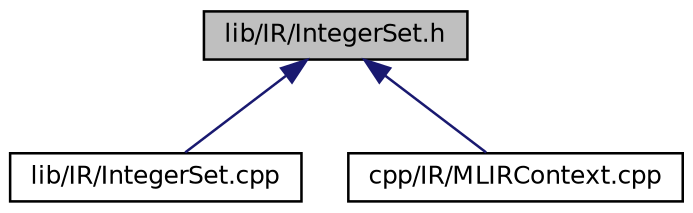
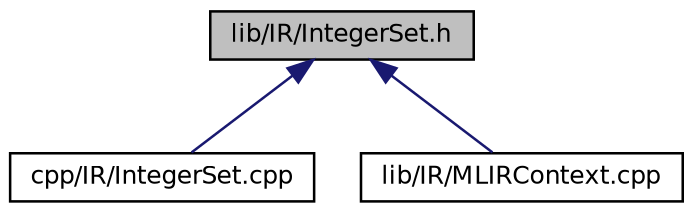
  digraph {
    node [color=black fontname=Helvetica fontsize=10 shape=record]
    edge [color=midnightblue dir=back fontname=Helvetica fontsize=10 labelfontname=Helvetica labelfontsize=10 style=solid]
    n1 [fillcolor=grey75 fontcolor=black height=0.2 label="lib/IR/IntegerSet.h" style=filled width=0.4]
-   n2 [height=0.2 label="lib/IR/IntegerSet.cpp" width=0.4]
-   n3 [height=0.2 label="cpp/IR/MLIRContext.cpp" width=0.4]
+   n2 [height=0.2 label="cpp/IR/IntegerSet.cpp" width=0.4]
+   n3 [height=0.2 label="lib/IR/MLIRContext.cpp" width=0.4]
    n1 -> n2
    n1 -> n3
  }
